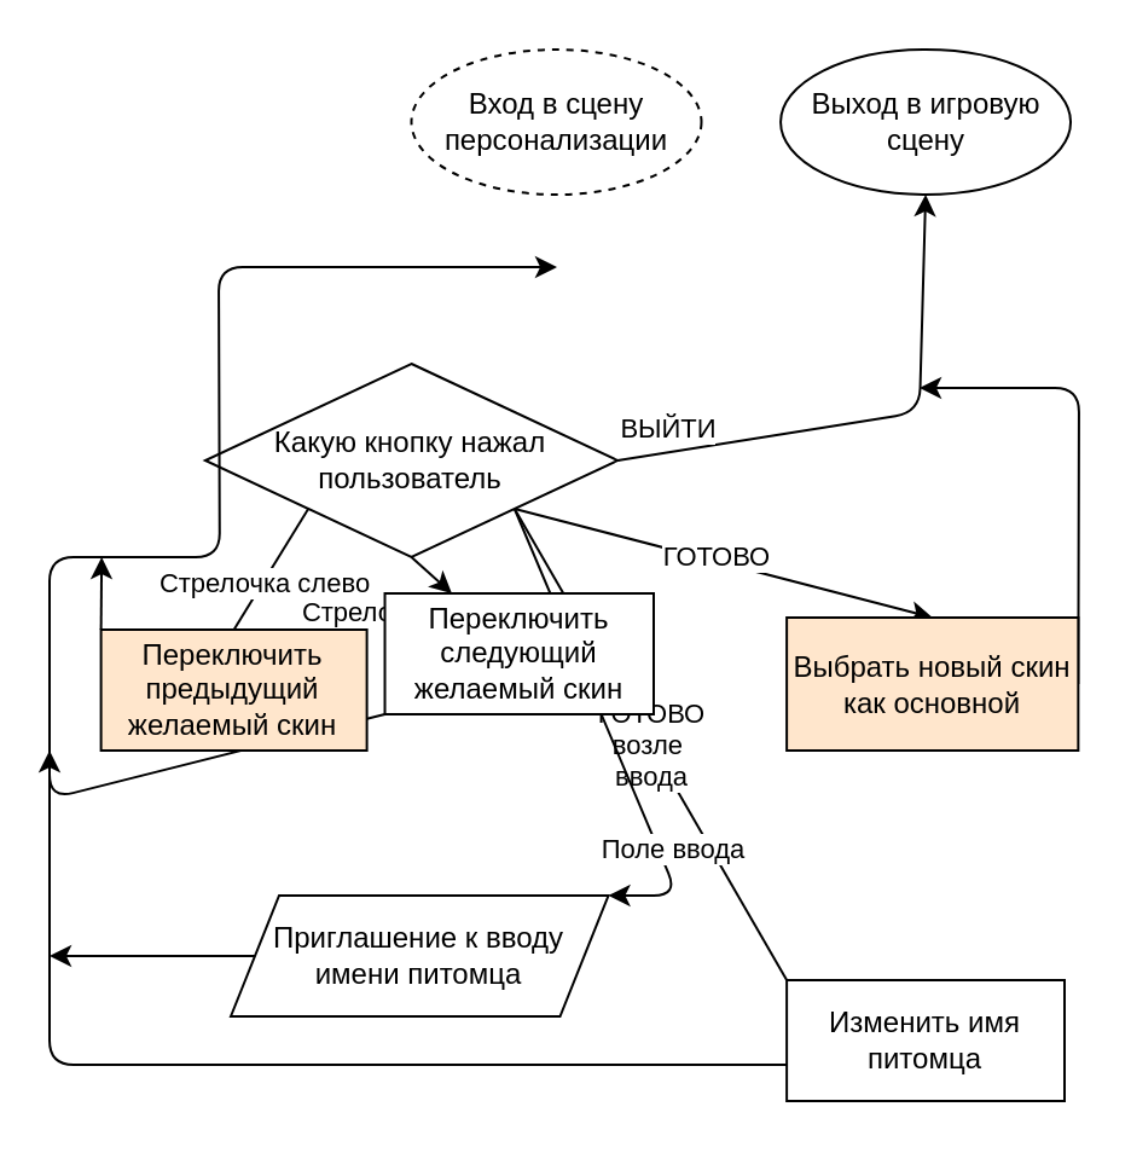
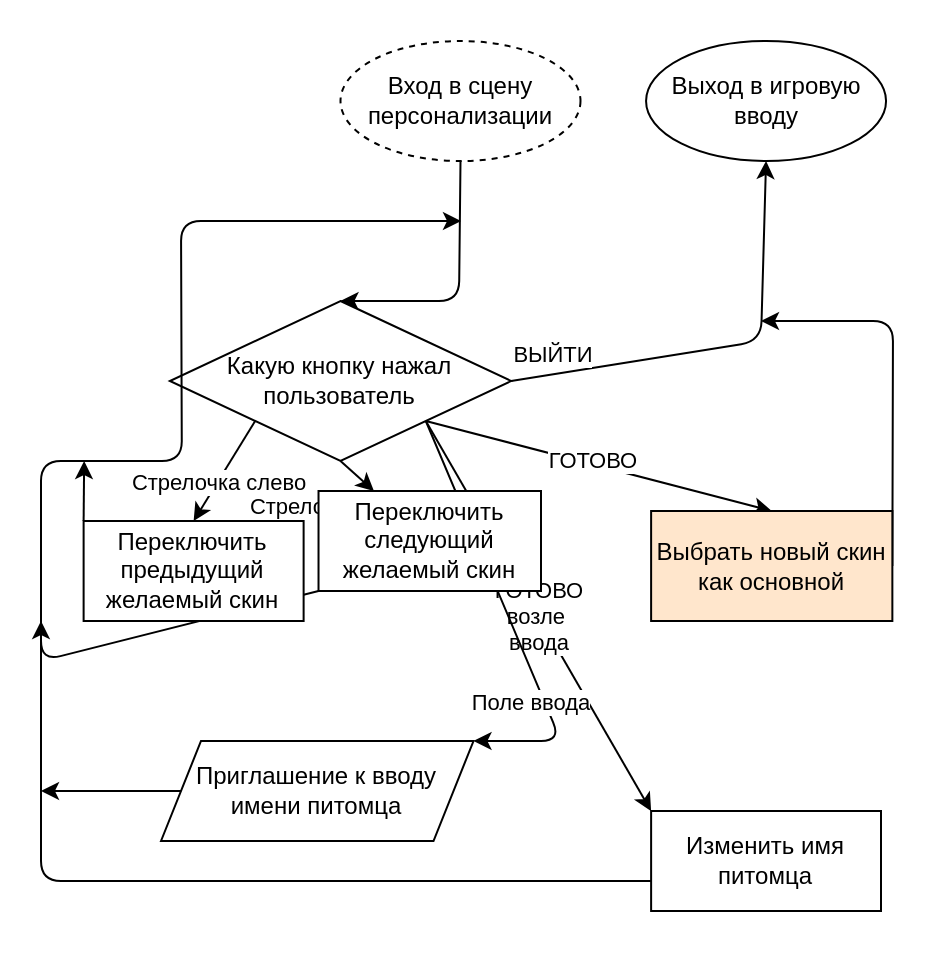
  <mxCell id="0" />
  <mxCell id="1" parent="0" />
+ <mxCell id="2" value="" style="edgeStyle=none;html=1;entryX=0.5;entryY=0;entryDx=0;entryDy=0;exitX=0.5;exitY=1;exitDx=0;exitDy=0;" parent="1" source="25" target="14" edge="1"><mxGeometry relative="1" as="geometry"><Array as="points"><mxPoint x="229" y="150" /></Array><mxPoint x="230.34" y="90.975" as="sourcePoint" /></mxGeometry></mxCell>
  <mxCell id="3" style="edgeStyle=none;html=1;exitX=1;exitY=0.5;exitDx=0;exitDy=0;entryX=0.5;entryY=1;entryDx=0;entryDy=0;" parent="1" source="14" edge="1" target="26"><mxGeometry relative="1" as="geometry"><mxPoint x="376" y="70" as="targetPoint" /><mxPoint x="315.06" y="180" as="sourcePoint" /><Array as="points"><mxPoint x="380" y="170" /></Array></mxGeometry></mxCell>
  <mxCell id="4" value="ВЫЙТИ" style="edgeLabel;html=1;align=center;verticalAlign=middle;resizable=0;points=[];" parent="3" vertex="1" connectable="0"><mxGeometry x="-0.802" relative="1" as="geometry"><mxPoint y="-10" as="offset" /></mxGeometry></mxCell>
  <mxCell id="5" value="" style="edgeStyle=none;html=1;exitX=0.5;exitY=1;exitDx=0;exitDy=0;" parent="1" source="14" target="16" edge="1"><mxGeometry relative="1" as="geometry" /></mxCell>
  <mxCell id="6" value="Стрелочка вправа" style="edgeLabel;html=1;align=center;verticalAlign=middle;resizable=0;points=[];" parent="5" vertex="1" connectable="0"><mxGeometry x="-0.303" y="-2" relative="1" as="geometry"><mxPoint x="-4" y="16" as="offset" /></mxGeometry></mxCell>
- <mxCell id="7" style="edgeStyle=none;html=1;exitX=0;exitY=1;exitDx=0;exitDy=0;entryX=0.5;entryY=0;entryDx=0;entryDy=0;endArrow=none;" parent="1" source="14" target="18" edge="1"><mxGeometry relative="1" as="geometry"><mxPoint x="230" y="310" as="targetPoint" /></mxGeometry></mxCell>
+ <mxCell id="7" style="edgeStyle=none;html=1;exitX=0;exitY=1;exitDx=0;exitDy=0;entryX=0.5;entryY=0;entryDx=0;entryDy=0;" parent="1" source="14" target="18" edge="1"><mxGeometry relative="1" as="geometry"><mxPoint x="230" y="310" as="targetPoint" /></mxGeometry></mxCell>
  <mxCell id="8" value="Стрелочка слево" style="edgeLabel;html=1;align=center;verticalAlign=middle;resizable=0;points=[];" parent="7" vertex="1" connectable="0"><mxGeometry x="-0.114" y="3" relative="1" as="geometry"><mxPoint x="-8" y="7" as="offset" /></mxGeometry></mxCell>
  <mxCell id="9" style="edgeStyle=none;html=1;exitX=1;exitY=1;exitDx=0;exitDy=0;entryX=0.5;entryY=0;entryDx=0;entryDy=0;" parent="1" source="14" target="20" edge="1"><mxGeometry relative="1" as="geometry" /></mxCell>
  <mxCell id="10" value="ГОТОВО" style="edgeLabel;html=1;align=center;verticalAlign=middle;resizable=0;points=[];" parent="9" vertex="1" connectable="0"><mxGeometry x="-0.045" y="2" relative="1" as="geometry"><mxPoint as="offset" /></mxGeometry></mxCell>
- <mxCell id="11" value="ГОТОВО&lt;br&gt;возле&amp;nbsp;&lt;br&gt;ввода" style="edgeStyle=none;html=1;exitX=1;exitY=1;exitDx=0;exitDy=0;entryX=0;entryY=0;entryDx=0;entryDy=0;endArrow=none;" parent="1" source="14" target="22" edge="1"><mxGeometry relative="1" as="geometry"><mxPoint x="310" y="350" as="targetPoint" /></mxGeometry></mxCell>
+ <mxCell id="11" value="ГОТОВО&lt;br&gt;возле&amp;nbsp;&lt;br&gt;ввода" style="edgeStyle=none;html=1;exitX=1;exitY=1;exitDx=0;exitDy=0;entryX=0;entryY=0;entryDx=0;entryDy=0;" parent="1" source="14" target="22" edge="1"><mxGeometry relative="1" as="geometry"><mxPoint x="310" y="350" as="targetPoint" /></mxGeometry></mxCell>
  <mxCell id="12" style="edgeStyle=none;html=1;exitX=1;exitY=1;exitDx=0;exitDy=0;entryX=1;entryY=0;entryDx=0;entryDy=0;" parent="1" source="14" target="24" edge="1"><mxGeometry relative="1" as="geometry"><Array as="points"><mxPoint x="280" y="370" /></Array></mxGeometry></mxCell>
  <mxCell id="13" value="Поле ввода" style="edgeLabel;html=1;align=center;verticalAlign=middle;resizable=0;points=[];" parent="12" vertex="1" connectable="0"><mxGeometry x="0.784" y="-2" relative="1" as="geometry"><mxPoint x="5" y="-18" as="offset" /></mxGeometry></mxCell>
  <mxCell id="14" value="Какую кнопку нажал пользователь" style="rhombus;whiteSpace=wrap;html=1;" parent="1" vertex="1"><mxGeometry x="84.44" y="150" width="170.62" height="80" as="geometry" /></mxCell>
  <mxCell id="15" style="edgeStyle=none;html=1;exitX=0;exitY=1;exitDx=0;exitDy=0;" parent="1" source="16" edge="1"><mxGeometry relative="1" as="geometry"><Array as="points"><mxPoint x="20" y="330" /><mxPoint x="20" y="230" /><mxPoint x="90.43" y="230" /><mxPoint x="90" y="110" /></Array><mxPoint x="230" y="110" as="targetPoint" /></mxGeometry></mxCell>
  <mxCell id="16" value="Переключить следующий желаемый скин" style="whiteSpace=wrap;html=1;" parent="1" vertex="1"><mxGeometry x="158.76" y="245" width="111.24" height="50" as="geometry" /></mxCell>
  <mxCell id="17" style="edgeStyle=none;html=1;exitX=0;exitY=0;exitDx=0;exitDy=0;" parent="1" source="18" edge="1"><mxGeometry relative="1" as="geometry"><mxPoint x="41.573" y="230" as="targetPoint" /></mxGeometry></mxCell>
- <mxCell id="18" value="Переключить предыдущий желаемый скин" style="rounded=0;glass=0;whiteSpace=wrap;html=1;fillColor=#ffe6cc;" parent="1" vertex="1"><mxGeometry x="41.31" y="260" width="110" height="50" as="geometry" /></mxCell>
+ <mxCell id="18" value="Переключить предыдущий желаемый скин" style="rounded=0;glass=0;whiteSpace=wrap;html=1;" parent="1" vertex="1"><mxGeometry x="41.31" y="260" width="110" height="50" as="geometry" /></mxCell>
  <mxCell id="19" style="edgeStyle=none;html=1;exitX=1;exitY=0.5;exitDx=0;exitDy=0;" parent="1" source="20" edge="1"><mxGeometry relative="1" as="geometry"><mxPoint x="380" y="160" as="targetPoint" /><Array as="points"><mxPoint x="446" y="160" /></Array></mxGeometry></mxCell>
  <mxCell id="20" value="Выбрать новый скин как основной" style="rounded=0;whiteSpace=wrap;html=1;fillColor=#ffe6cc;" parent="1" vertex="1"><mxGeometry x="325.06" y="255" width="120.62" height="55" as="geometry" /></mxCell>
  <mxCell id="21" style="edgeStyle=none;html=1;exitX=0.5;exitY=1;exitDx=0;exitDy=0;" parent="1" source="22" edge="1"><mxGeometry relative="1" as="geometry"><mxPoint x="20" y="310" as="targetPoint" /><Array as="points"><mxPoint x="383" y="440" /><mxPoint x="20" y="440" /></Array></mxGeometry></mxCell>
  <mxCell id="22" value="Изменить имя питомца" style="rounded=0;whiteSpace=wrap;html=1;" parent="1" vertex="1"><mxGeometry x="325.06" y="405" width="114.94" height="50" as="geometry" /></mxCell>
  <mxCell id="23" style="edgeStyle=none;html=1;" parent="1" source="24" edge="1"><mxGeometry relative="1" as="geometry"><mxPoint x="20" y="395" as="targetPoint" /></mxGeometry></mxCell>
- <mxCell id="24" value="Приглашение к вводу имени питомца" style="shape=parallelogram;perimeter=parallelogramPerimeter;whiteSpace=wrap;html=1;fixedSize=1;" parent="1" vertex="1"><mxGeometry x="95" y="370" width="156.25" height="50" as="geometry" /></mxCell>
+ <mxCell id="24" value="Приглашение к вводу имени питомца" style="shape=parallelogram;perimeter=parallelogramPerimeter;whiteSpace=wrap;html=1;fixedSize=1;" parent="1" vertex="1"><mxGeometry x="80" y="370" width="156.25" height="50" as="geometry" /></mxCell>
  <mxCell id="25" value="Вход в сцену персонализации" style="ellipse;whiteSpace=wrap;html=1;dashed=1;" vertex="1" parent="1"><mxGeometry x="169.75" y="20" width="120" height="60" as="geometry" /></mxCell>
- <mxCell id="26" value="Выход в игровую сцену" style="ellipse;whiteSpace=wrap;html=1;" vertex="1" parent="1"><mxGeometry x="322.53" y="20" width="120" height="60" as="geometry" /></mxCell>
+ <mxCell id="26" value="Выход в игровую вводу" style="ellipse;whiteSpace=wrap;html=1;" vertex="1" parent="1"><mxGeometry x="322.53" y="20" width="120" height="60" as="geometry" /></mxCell>
